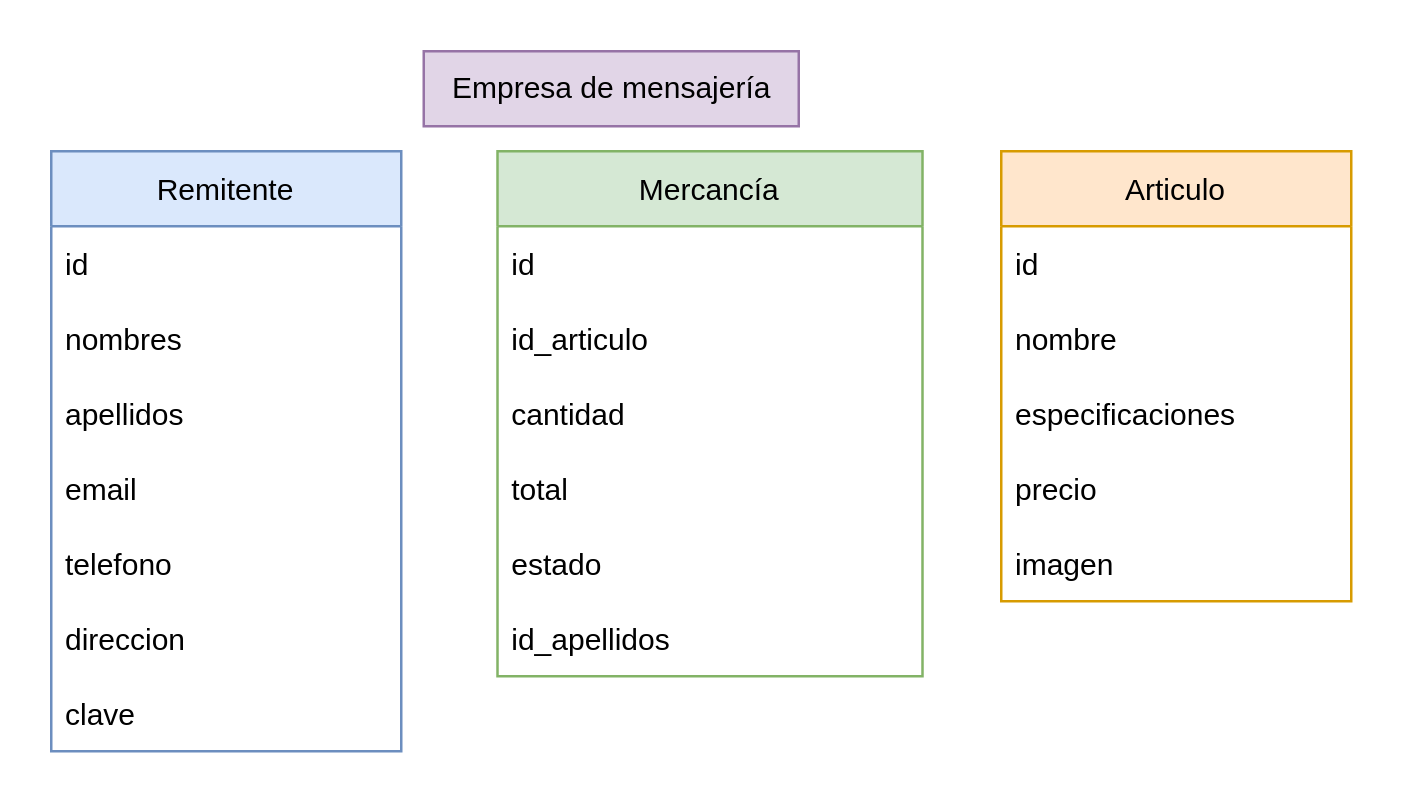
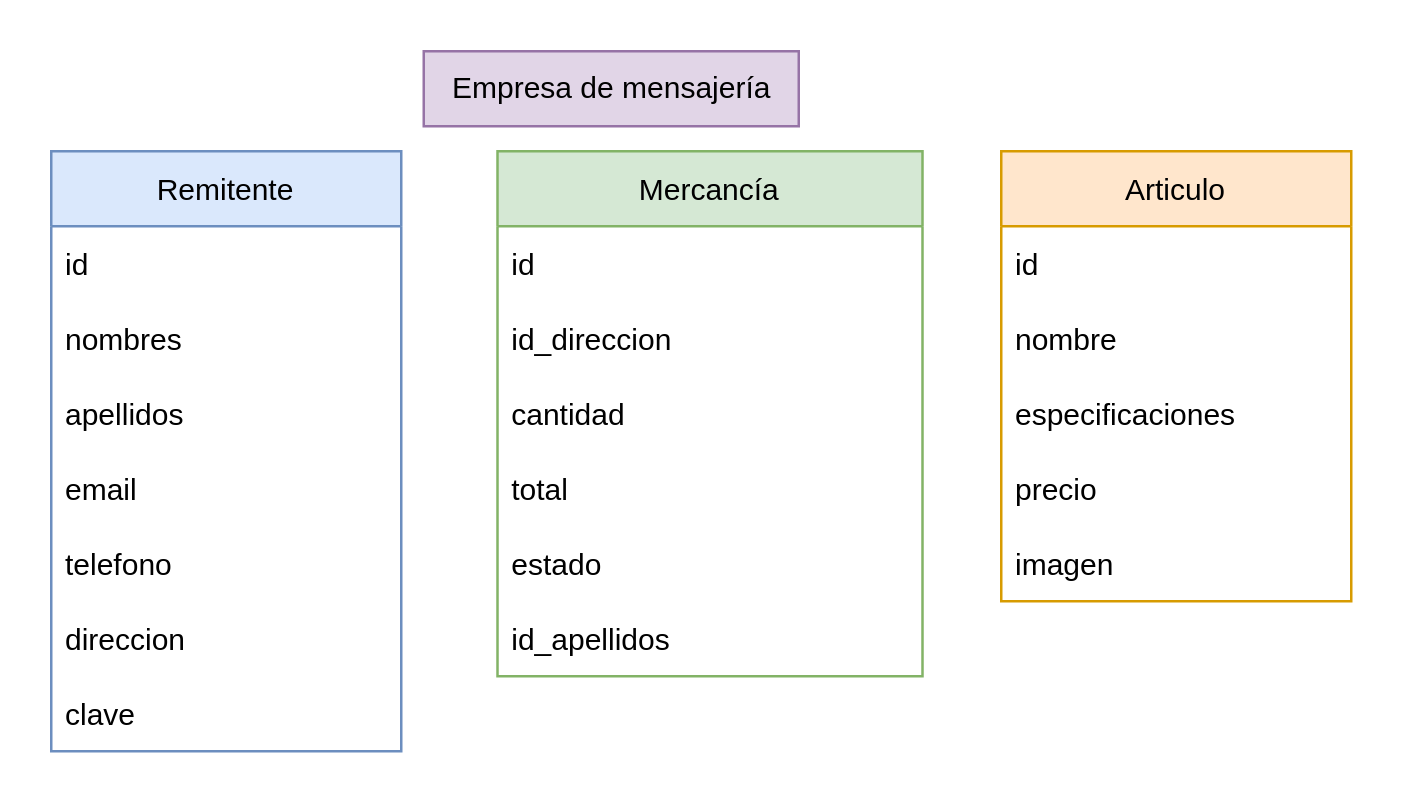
  <mxCell id="0" />
  <mxCell id="1" parent="0" />
  <mxCell id="2" value="Remitente" style="swimlane;fontStyle=0;childLayout=stackLayout;horizontal=1;startSize=30;horizontalStack=0;resizeParent=1;resizeParentMax=0;resizeLast=0;collapsible=1;marginBottom=0;fillColor=#dae8fc;strokeColor=#6c8ebf;" vertex="1" parent="1"><mxGeometry x="20" y="60" width="140" height="240" as="geometry" /></mxCell>
  <mxCell id="3" value="id" style="text;strokeColor=none;fillColor=none;align=left;verticalAlign=middle;spacingLeft=4;spacingRight=4;overflow=hidden;points=[[0,0.5],[1,0.5]];portConstraint=eastwest;rotatable=0;" vertex="1" parent="2"><mxGeometry y="30" width="140" height="30" as="geometry" /></mxCell>
  <mxCell id="4" value="nombres" style="text;strokeColor=none;fillColor=none;align=left;verticalAlign=middle;spacingLeft=4;spacingRight=4;overflow=hidden;points=[[0,0.5],[1,0.5]];portConstraint=eastwest;rotatable=0;" vertex="1" parent="2"><mxGeometry y="60" width="140" height="30" as="geometry" /></mxCell>
  <mxCell id="5" value="apellidos" style="text;strokeColor=none;fillColor=none;align=left;verticalAlign=middle;spacingLeft=4;spacingRight=4;overflow=hidden;points=[[0,0.5],[1,0.5]];portConstraint=eastwest;rotatable=0;" vertex="1" parent="2"><mxGeometry y="90" width="140" height="30" as="geometry" /></mxCell>
  <mxCell id="6" value="email" style="text;strokeColor=none;fillColor=none;align=left;verticalAlign=middle;spacingLeft=4;spacingRight=4;overflow=hidden;points=[[0,0.5],[1,0.5]];portConstraint=eastwest;rotatable=0;" vertex="1" parent="2"><mxGeometry y="120" width="140" height="30" as="geometry" /></mxCell>
  <mxCell id="7" value="telefono" style="text;strokeColor=none;fillColor=none;align=left;verticalAlign=middle;spacingLeft=4;spacingRight=4;overflow=hidden;points=[[0,0.5],[1,0.5]];portConstraint=eastwest;rotatable=0;" vertex="1" parent="2"><mxGeometry y="150" width="140" height="30" as="geometry" /></mxCell>
  <mxCell id="8" value="direccion" style="text;strokeColor=none;fillColor=none;align=left;verticalAlign=middle;spacingLeft=4;spacingRight=4;overflow=hidden;points=[[0,0.5],[1,0.5]];portConstraint=eastwest;rotatable=0;" vertex="1" parent="2"><mxGeometry y="180" width="140" height="30" as="geometry" /></mxCell>
  <mxCell id="9" value="clave" style="text;strokeColor=none;fillColor=none;align=left;verticalAlign=middle;spacingLeft=4;spacingRight=4;overflow=hidden;points=[[0,0.5],[1,0.5]];portConstraint=eastwest;rotatable=0;" vertex="1" parent="2"><mxGeometry y="210" width="140" height="30" as="geometry" /></mxCell>
  <mxCell id="10" value="Mercancía" style="swimlane;fontStyle=0;childLayout=stackLayout;horizontal=1;startSize=30;horizontalStack=0;resizeParent=1;resizeParentMax=0;resizeLast=0;collapsible=1;marginBottom=0;fillColor=#d5e8d4;strokeColor=#82b366;" vertex="1" parent="1"><mxGeometry x="198.5" y="60" width="170" height="210" as="geometry" /></mxCell>
  <mxCell id="11" value="id" style="text;strokeColor=none;fillColor=none;align=left;verticalAlign=middle;spacingLeft=4;spacingRight=4;overflow=hidden;points=[[0,0.5],[1,0.5]];portConstraint=eastwest;rotatable=0;" vertex="1" parent="10"><mxGeometry y="30" width="170" height="30" as="geometry" /></mxCell>
- <mxCell id="12" value="id_articulo" style="text;strokeColor=none;fillColor=none;align=left;verticalAlign=middle;spacingLeft=4;spacingRight=4;overflow=hidden;points=[[0,0.5],[1,0.5]];portConstraint=eastwest;rotatable=0;" vertex="1" parent="10"><mxGeometry y="60" width="170" height="30" as="geometry" /></mxCell>
+ <mxCell id="12" value="id_direccion" style="text;strokeColor=none;fillColor=none;align=left;verticalAlign=middle;spacingLeft=4;spacingRight=4;overflow=hidden;points=[[0,0.5],[1,0.5]];portConstraint=eastwest;rotatable=0;" vertex="1" parent="10"><mxGeometry y="60" width="170" height="30" as="geometry" /></mxCell>
  <mxCell id="13" value="cantidad" style="text;strokeColor=none;fillColor=none;align=left;verticalAlign=middle;spacingLeft=4;spacingRight=4;overflow=hidden;points=[[0,0.5],[1,0.5]];portConstraint=eastwest;rotatable=0;" vertex="1" parent="10"><mxGeometry y="90" width="170" height="30" as="geometry" /></mxCell>
  <mxCell id="14" value="total" style="text;strokeColor=none;fillColor=none;align=left;verticalAlign=middle;spacingLeft=4;spacingRight=4;overflow=hidden;points=[[0,0.5],[1,0.5]];portConstraint=eastwest;rotatable=0;" vertex="1" parent="10"><mxGeometry y="120" width="170" height="30" as="geometry" /></mxCell>
  <mxCell id="15" value="estado" style="text;strokeColor=none;fillColor=none;align=left;verticalAlign=middle;spacingLeft=4;spacingRight=4;overflow=hidden;points=[[0,0.5],[1,0.5]];portConstraint=eastwest;rotatable=0;" vertex="1" parent="10"><mxGeometry y="150" width="170" height="30" as="geometry" /></mxCell>
  <mxCell id="16" value="id_apellidos" style="text;strokeColor=none;fillColor=none;align=left;verticalAlign=middle;spacingLeft=4;spacingRight=4;overflow=hidden;points=[[0,0.5],[1,0.5]];portConstraint=eastwest;rotatable=0;" vertex="1" parent="10"><mxGeometry y="180" width="170" height="30" as="geometry" /></mxCell>
  <mxCell id="17" value="Articulo" style="swimlane;fontStyle=0;childLayout=stackLayout;horizontal=1;startSize=30;horizontalStack=0;resizeParent=1;resizeParentMax=0;resizeLast=0;collapsible=1;marginBottom=0;fillColor=#ffe6cc;strokeColor=#d79b00;" vertex="1" parent="1"><mxGeometry x="400" y="60" width="140" height="180" as="geometry" /></mxCell>
  <mxCell id="18" value="id" style="text;strokeColor=none;fillColor=none;align=left;verticalAlign=middle;spacingLeft=4;spacingRight=4;overflow=hidden;points=[[0,0.5],[1,0.5]];portConstraint=eastwest;rotatable=0;" vertex="1" parent="17"><mxGeometry y="30" width="140" height="30" as="geometry" /></mxCell>
  <mxCell id="19" value="nombre" style="text;strokeColor=none;fillColor=none;align=left;verticalAlign=middle;spacingLeft=4;spacingRight=4;overflow=hidden;points=[[0,0.5],[1,0.5]];portConstraint=eastwest;rotatable=0;" vertex="1" parent="17"><mxGeometry y="60" width="140" height="30" as="geometry" /></mxCell>
  <mxCell id="20" value="especificaciones" style="text;strokeColor=none;fillColor=none;align=left;verticalAlign=middle;spacingLeft=4;spacingRight=4;overflow=hidden;points=[[0,0.5],[1,0.5]];portConstraint=eastwest;rotatable=0;" vertex="1" parent="17"><mxGeometry y="90" width="140" height="30" as="geometry" /></mxCell>
  <mxCell id="21" value="precio" style="text;strokeColor=none;fillColor=none;align=left;verticalAlign=middle;spacingLeft=4;spacingRight=4;overflow=hidden;points=[[0,0.5],[1,0.5]];portConstraint=eastwest;rotatable=0;" vertex="1" parent="17"><mxGeometry y="120" width="140" height="30" as="geometry" /></mxCell>
  <mxCell id="22" value="imagen" style="text;strokeColor=none;fillColor=none;align=left;verticalAlign=middle;spacingLeft=4;spacingRight=4;overflow=hidden;points=[[0,0.5],[1,0.5]];portConstraint=eastwest;rotatable=0;" vertex="1" parent="17"><mxGeometry y="150" width="140" height="30" as="geometry" /></mxCell>
  <mxCell id="23" value="Empresa de mensajería" style="text;html=1;resizable=0;autosize=1;align=center;verticalAlign=middle;points=[];fillColor=#e1d5e7;strokeColor=#9673a6;rounded=0;" vertex="1" parent="1"><mxGeometry x="169" y="20" width="150" height="30" as="geometry" /></mxCell>
